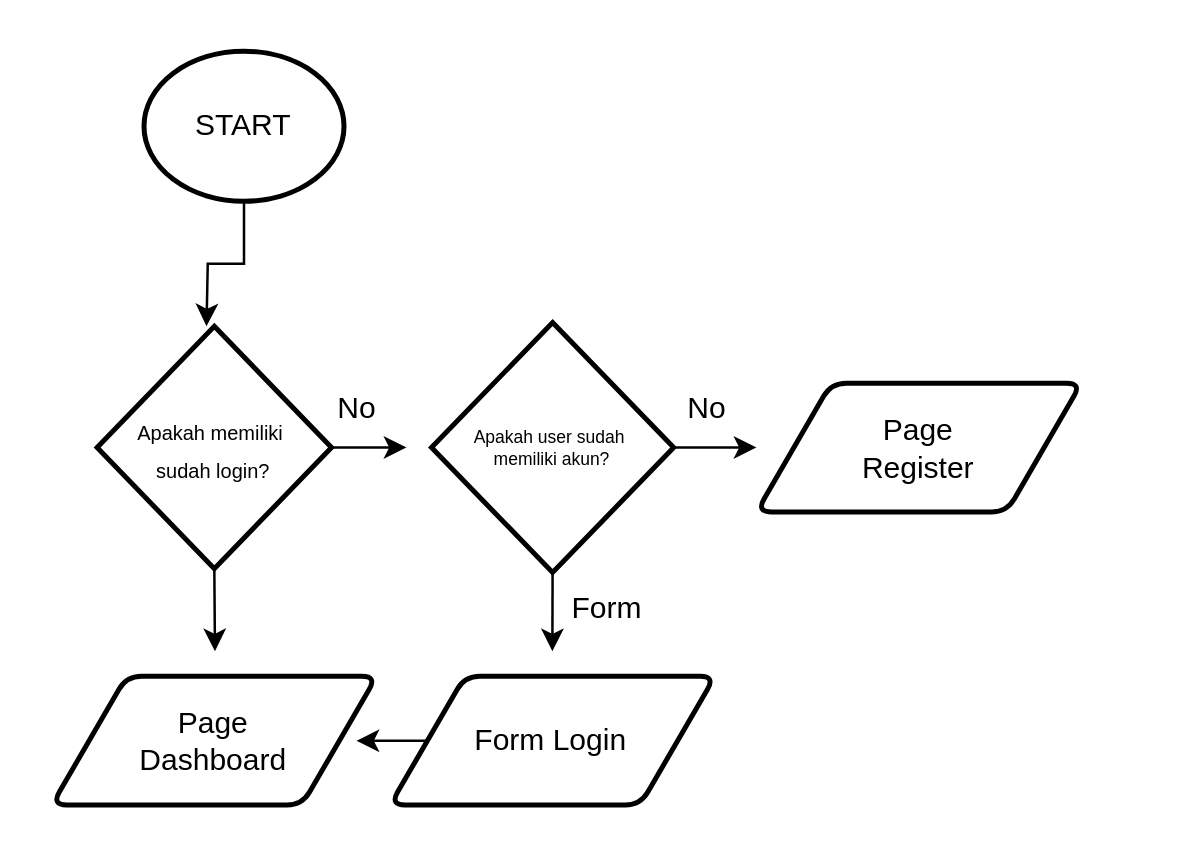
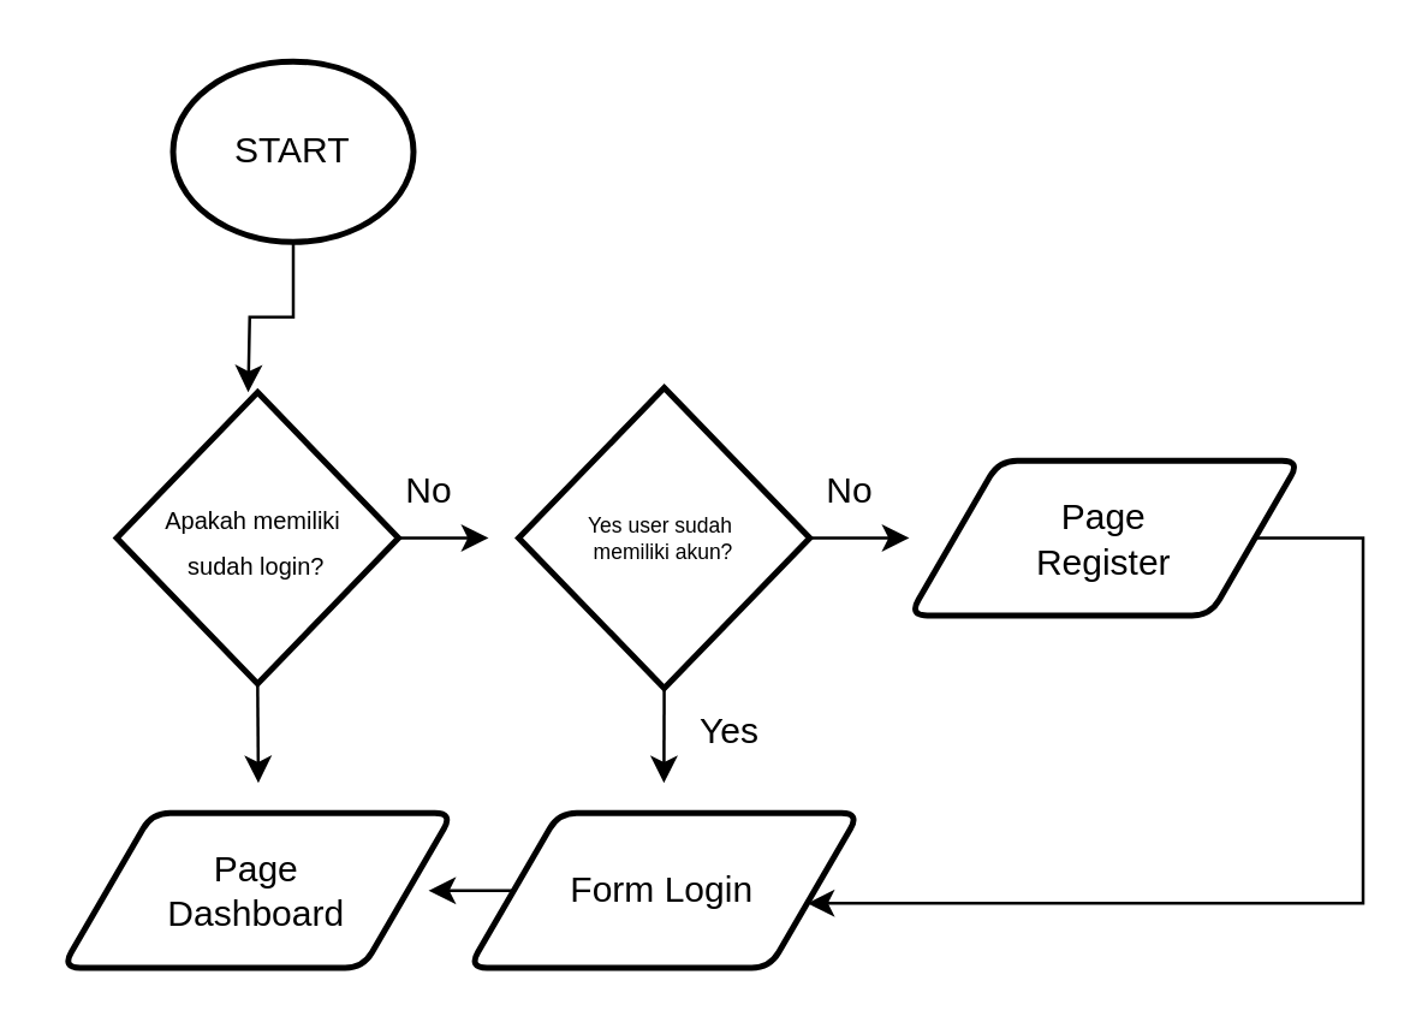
  <mxCell id="0" />
  <mxCell id="1" parent="0" />
  <mxCell id="2" style="edgeStyle=orthogonalEdgeStyle;rounded=0;orthogonalLoop=1;jettySize=auto;html=1;" edge="1" parent="1" source="3"><mxGeometry relative="1" as="geometry"><mxPoint x="82" y="130" as="targetPoint" /></mxGeometry></mxCell>
  <mxCell id="3" value="START" style="strokeWidth=2;html=1;shape=mxgraph.flowchart.start_1;whiteSpace=wrap;" vertex="1" parent="1"><mxGeometry x="57" y="20" width="80" height="60" as="geometry" /></mxCell>
  <mxCell id="4" style="edgeStyle=orthogonalEdgeStyle;rounded=0;orthogonalLoop=1;jettySize=auto;html=1;exitX=1;exitY=0.5;exitDx=0;exitDy=0;exitPerimeter=0;" edge="1" parent="1" source="6"><mxGeometry relative="1" as="geometry"><mxPoint x="162" y="178.571" as="targetPoint" /></mxGeometry></mxCell>
  <mxCell id="5" style="edgeStyle=orthogonalEdgeStyle;rounded=0;orthogonalLoop=1;jettySize=auto;html=1;exitX=0.5;exitY=1;exitDx=0;exitDy=0;exitPerimeter=0;" edge="1" parent="1" source="6"><mxGeometry relative="1" as="geometry"><mxPoint x="85.375" y="260" as="targetPoint" /></mxGeometry></mxCell>
  <mxCell id="6" value="&lt;font style=&quot;font-size: 8px;&quot;&gt;Apakah memiliki&amp;nbsp;&lt;/font&gt;&lt;div&gt;&lt;font style=&quot;font-size: 8px;&quot;&gt;sudah login?&lt;/font&gt;&lt;/div&gt;" style="strokeWidth=2;html=1;shape=mxgraph.flowchart.decision;whiteSpace=wrap;" vertex="1" parent="1"><mxGeometry x="38.25" y="130" width="93.75" height="97" as="geometry" /></mxCell>
  <mxCell id="7" style="edgeStyle=orthogonalEdgeStyle;rounded=0;orthogonalLoop=1;jettySize=auto;html=1;exitX=0;exitY=0.5;exitDx=0;exitDy=0;" edge="1" parent="1" source="8"><mxGeometry relative="1" as="geometry"><mxPoint x="142" y="296" as="targetPoint" /></mxGeometry></mxCell>
  <mxCell id="8" value="Form Login" style="shape=parallelogram;html=1;strokeWidth=2;perimeter=parallelogramPerimeter;whiteSpace=wrap;rounded=1;arcSize=12;size=0.23;" vertex="1" parent="1"><mxGeometry x="155.43" y="270" width="130" height="51.5" as="geometry" /></mxCell>
  <mxCell id="9" style="edgeStyle=orthogonalEdgeStyle;rounded=0;orthogonalLoop=1;jettySize=auto;html=1;exitX=1;exitY=0.5;exitDx=0;exitDy=0;exitPerimeter=0;" edge="1" parent="1" source="11"><mxGeometry relative="1" as="geometry"><mxPoint x="302" y="178.739" as="targetPoint" /></mxGeometry></mxCell>
  <mxCell id="10" style="edgeStyle=orthogonalEdgeStyle;rounded=0;orthogonalLoop=1;jettySize=auto;html=1;exitX=0.5;exitY=1;exitDx=0;exitDy=0;exitPerimeter=0;" edge="1" parent="1" source="11"><mxGeometry relative="1" as="geometry"><mxPoint x="220.348" y="260" as="targetPoint" /></mxGeometry></mxCell>
- <mxCell id="11" value="&lt;div style=&quot;font-size: 7px;&quot;&gt;&lt;span style=&quot;background-color: initial;&quot;&gt;&lt;font style=&quot;font-size: 7px;&quot;&gt;Apakah user sudah&amp;nbsp;&lt;/font&gt;&lt;/span&gt;&lt;/div&gt;&lt;div style=&quot;font-size: 7px;&quot;&gt;&lt;span style=&quot;background-color: initial;&quot;&gt;&lt;font style=&quot;font-size: 7px;&quot;&gt;memiliki akun?&lt;/font&gt;&lt;/span&gt;&lt;/div&gt;" style="strokeWidth=2;html=1;shape=mxgraph.flowchart.decision;whiteSpace=wrap;align=center;" vertex="1" parent="1"><mxGeometry x="172" y="128.5" width="96.87" height="100" as="geometry" /></mxCell>
+ <mxCell id="11" value="&lt;div style=&quot;font-size: 7px;&quot;&gt;&lt;span style=&quot;background-color: initial;&quot;&gt;&lt;font style=&quot;font-size: 7px;&quot;&gt;Yes user sudah&amp;nbsp;&lt;/font&gt;&lt;/span&gt;&lt;/div&gt;&lt;div style=&quot;font-size: 7px;&quot;&gt;&lt;span style=&quot;background-color: initial;&quot;&gt;&lt;font style=&quot;font-size: 7px;&quot;&gt;memiliki akun?&lt;/font&gt;&lt;/span&gt;&lt;/div&gt;" style="strokeWidth=2;html=1;shape=mxgraph.flowchart.decision;whiteSpace=wrap;align=center;" vertex="1" parent="1"><mxGeometry x="172" y="128.5" width="96.87" height="100" as="geometry" /></mxCell>
  <mxCell id="12" value="No" style="text;html=1;align=center;verticalAlign=middle;resizable=0;points=[];autosize=1;strokeColor=none;fillColor=none;" vertex="1" parent="1"><mxGeometry x="122" y="148" width="40" height="30" as="geometry" /></mxCell>
  <mxCell id="13" value="No" style="text;html=1;align=center;verticalAlign=middle;resizable=0;points=[];autosize=1;strokeColor=none;fillColor=none;" vertex="1" parent="1"><mxGeometry x="262" y="148" width="40" height="30" as="geometry" /></mxCell>
- <mxCell id="14" value="Form" style="text;html=1;align=center;verticalAlign=middle;resizable=0;points=[];autosize=1;strokeColor=none;fillColor=none;" vertex="1" parent="1"><mxGeometry x="222" y="228" width="40" height="30" as="geometry" /></mxCell>
+ <mxCell id="14" value="Yes" style="text;html=1;align=center;verticalAlign=middle;resizable=0;points=[];autosize=1;strokeColor=none;fillColor=none;" vertex="1" parent="1"><mxGeometry x="222" y="228" width="40" height="30" as="geometry" /></mxCell>
+ <mxCell id="15" style="edgeStyle=orthogonalEdgeStyle;rounded=0;orthogonalLoop=1;jettySize=auto;html=1;exitX=1;exitY=0.5;exitDx=0;exitDy=0;" edge="1" parent="1" source="16" target="8"><mxGeometry relative="1" as="geometry"><mxPoint x="452" y="300" as="targetPoint" /><Array as="points"><mxPoint x="453" y="178" /><mxPoint x="453" y="300" /></Array></mxGeometry></mxCell>
  <mxCell id="16" value="Page&lt;div&gt;Register&lt;/div&gt;" style="shape=parallelogram;html=1;strokeWidth=2;perimeter=parallelogramPerimeter;whiteSpace=wrap;rounded=1;arcSize=12;size=0.23;" vertex="1" parent="1"><mxGeometry x="302" y="152.75" width="130" height="51.5" as="geometry" /></mxCell>
  <mxCell id="17" value="Page&lt;div&gt;Dashboard&lt;/div&gt;" style="shape=parallelogram;html=1;strokeWidth=2;perimeter=parallelogramPerimeter;whiteSpace=wrap;rounded=1;arcSize=12;size=0.23;" vertex="1" parent="1"><mxGeometry x="20.12" y="270" width="130" height="51.5" as="geometry" /></mxCell>
